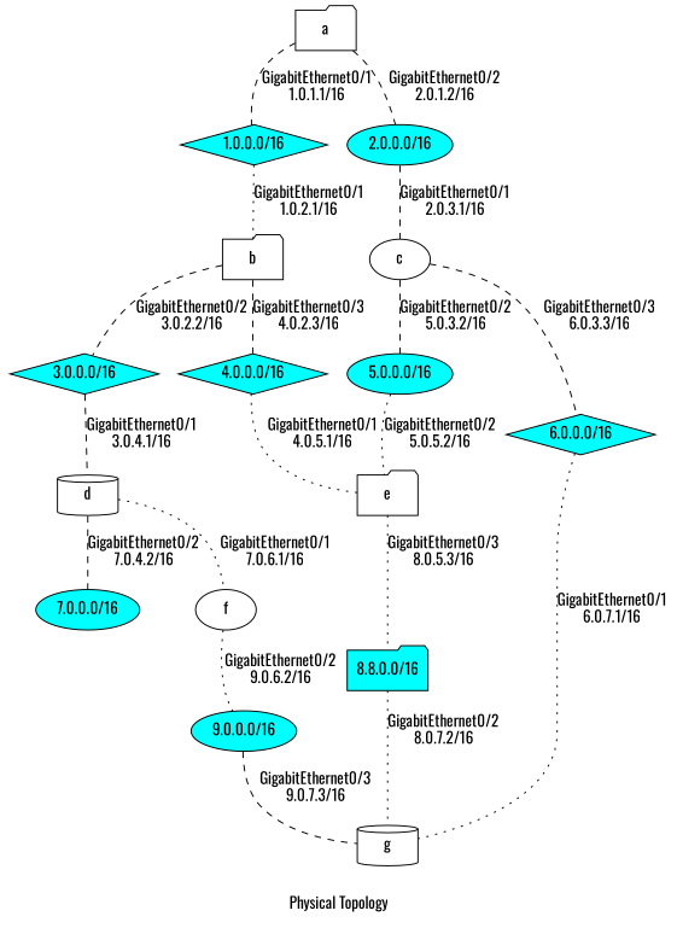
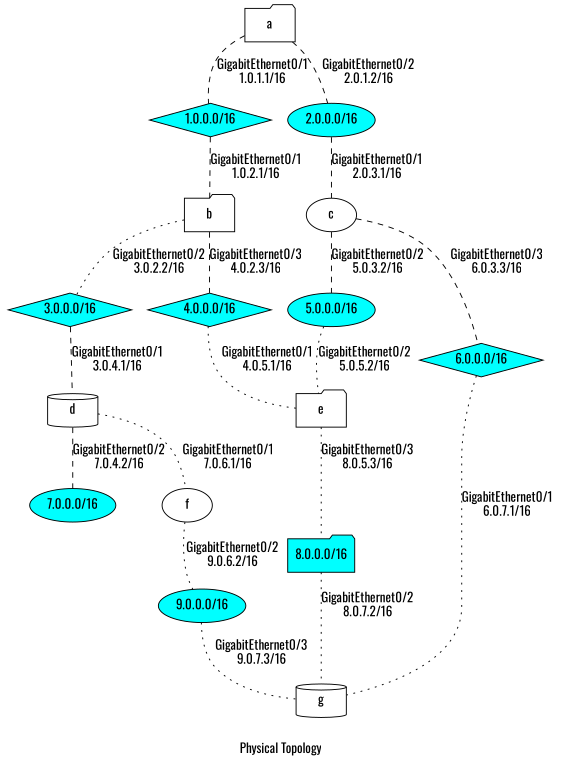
  graph {
    fontname=Oswald
    label="Physical Topology"
    node [fillcolor=cyan fontname=Oswald shape=ellipse style=filled]
    edge [fontname=Oswald style=dashed]
    a [fillcolor=white shape=folder]
    "1.0.0.0/16" [shape=diamond]
    "2.0.0.0/16"
    b [fillcolor=white shape=folder]
    c [fillcolor=white]
    "3.0.0.0/16" [shape=diamond]
    "4.0.0.0/16" [shape=diamond]
    d [fillcolor=white shape=cylinder]
    e [fillcolor=white shape=folder]
    "5.0.0.0/16"
    "6.0.0.0/16" [shape=diamond]
    g [fillcolor=white shape=cylinder]
    "7.0.0.0/16"
    f [fillcolor=white]
-   "8.0.0.0/16" [shape=folder label="8.8.0.0/16"]
+   "8.0.0.0/16" [shape=folder]
    "9.0.0.0/16"
    a -- "1.0.0.0/16" [label="GigabitEthernet0/1\n1.0.1.1/16"]
    a -- "2.0.0.0/16" [label="GigabitEthernet0/2\n2.0.1.2/16"]
-   "1.0.0.0/16" -- b [label="GigabitEthernet0/1\n1.0.2.1/16" style=dotted]
+   "1.0.0.0/16" -- b [label="GigabitEthernet0/1\n1.0.2.1/16"]
    "2.0.0.0/16" -- c [label="GigabitEthernet0/1\n2.0.3.1/16"]
-   b -- "3.0.0.0/16" [label="GigabitEthernet0/2\n3.0.2.2/16"]
+   b -- "3.0.0.0/16" [label="GigabitEthernet0/2\n3.0.2.2/16" style=dotted]
    b -- "4.0.0.0/16" [label="GigabitEthernet0/3\n4.0.2.3/16"]
    c -- "5.0.0.0/16" [label="GigabitEthernet0/2\n5.0.3.2/16"]
    c -- "6.0.0.0/16" [label="GigabitEthernet0/3\n6.0.3.3/16"]
    "3.0.0.0/16" -- d [label="GigabitEthernet0/1\n3.0.4.1/16"]
    "4.0.0.0/16" -- e [label="GigabitEthernet0/1\n4.0.5.1/16" style=dotted]
    d -- "7.0.0.0/16" [label="GigabitEthernet0/2\n7.0.4.2/16"]
    d -- f [label="GigabitEthernet0/1\n7.0.6.1/16" style=dotted]
    e -- "8.0.0.0/16" [label="GigabitEthernet0/3\n8.0.5.3/16" style=dotted]
    "5.0.0.0/16" -- e [label="GigabitEthernet0/2\n5.0.5.2/16" style=dotted]
    "6.0.0.0/16" -- g [label="GigabitEthernet0/1\n6.0.7.1/16" style=dotted]
    f -- "9.0.0.0/16" [label="GigabitEthernet0/2\n9.0.6.2/16" style=dotted]
    "8.0.0.0/16" -- g [label="GigabitEthernet0/2\n8.0.7.2/16" style=dotted]
-   "9.0.0.0/16" -- g [label="GigabitEthernet0/3\n9.0.7.3/16"]
+   "9.0.0.0/16" -- g [label="GigabitEthernet0/3\n9.0.7.3/16" style=dotted]
  }
